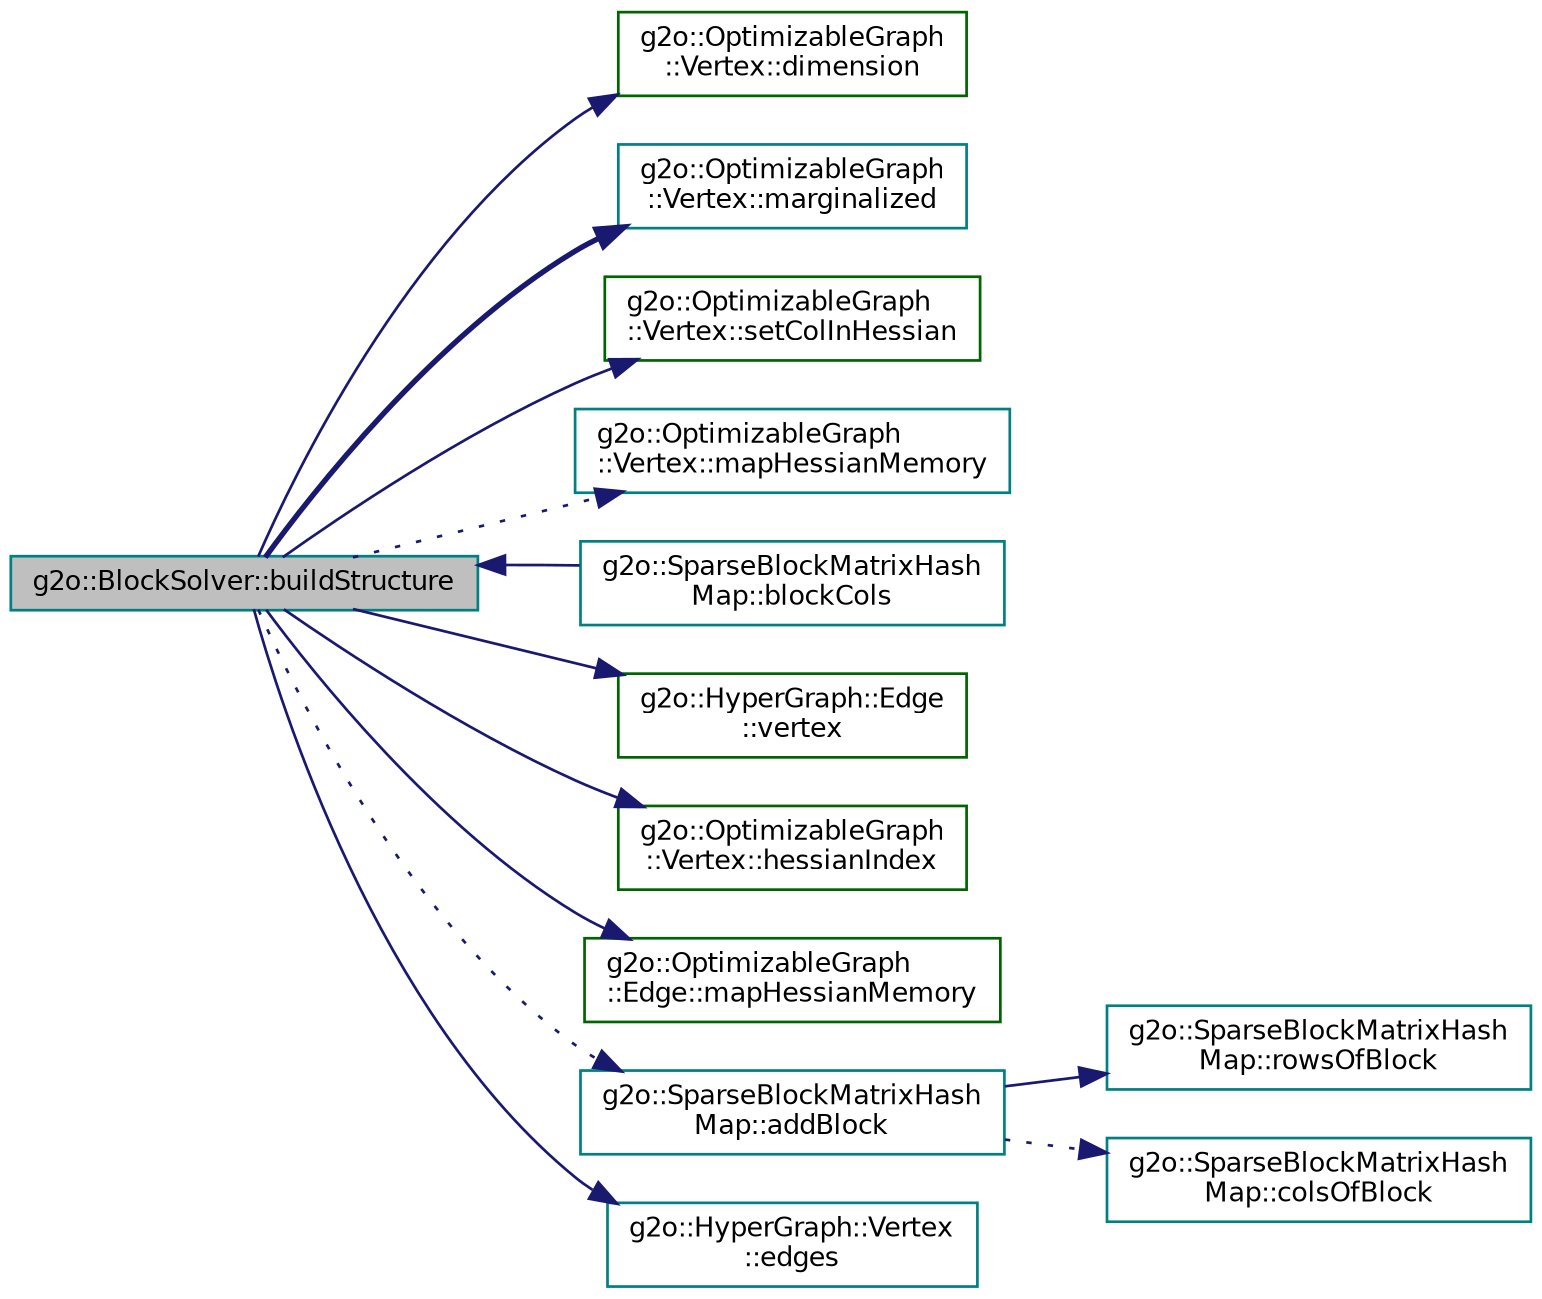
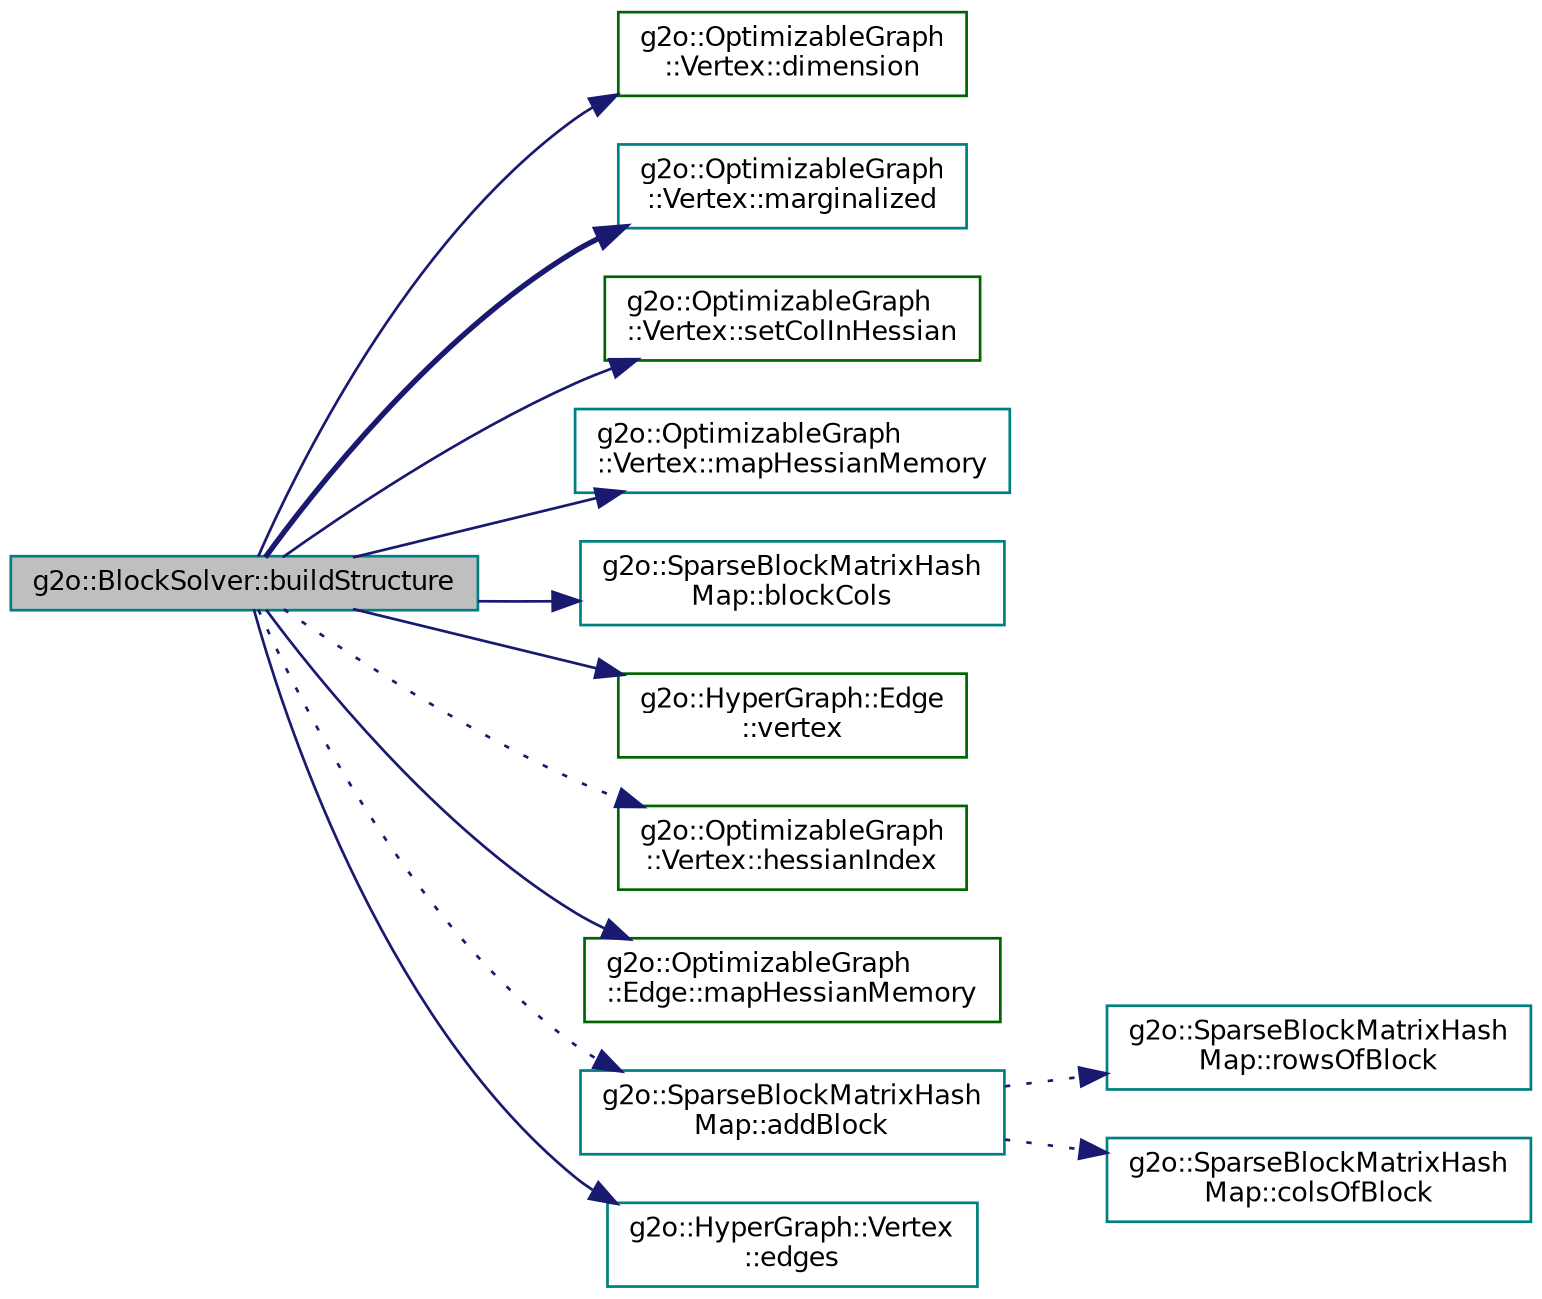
  digraph {
    rankdir=LR
    node [color=teal fillcolor=white fontname=Helvetica fontsize=10 shape=record style=filled]
    edge [color=midnightblue fontname=Helvetica fontsize=10 labelfontname=Helvetica labelfontsize=10 style=solid]
    n1 [fillcolor=grey75 fontcolor=black height=0.2 label="g2o::BlockSolver::buildStructure" width=0.4]
    n2 [color=darkgreen height=0.2 label="g2o::OptimizableGraph\l::Vertex::dimension" width=0.4]
    n3 [height=0.2 label="g2o::OptimizableGraph\l::Vertex::marginalized" width=0.4]
    n4 [color=darkgreen height=0.2 label="g2o::OptimizableGraph\l::Vertex::setColInHessian" width=0.4]
    n5 [height=0.2 label="g2o::OptimizableGraph\l::Vertex::mapHessianMemory" width=0.4]
    n6 [height=0.2 label="g2o::SparseBlockMatrixHash\lMap::blockCols" width=0.4]
    n7 [color=darkgreen height=0.2 label="g2o::HyperGraph::Edge\l::vertex" width=0.4]
    n8 [color=darkgreen height=0.2 label="g2o::OptimizableGraph\l::Vertex::hessianIndex" width=0.4]
    n9 [color=darkgreen height=0.2 label="g2o::OptimizableGraph\l::Edge::mapHessianMemory" width=0.4]
    n10 [height=0.2 label="g2o::SparseBlockMatrixHash\lMap::addBlock" width=0.4]
    n11 [height=0.2 label="g2o::HyperGraph::Vertex\l::edges" width=0.4]
    n12 [height=0.2 label="g2o::SparseBlockMatrixHash\lMap::rowsOfBlock" width=0.4]
    n13 [height=0.2 label="g2o::SparseBlockMatrixHash\lMap::colsOfBlock" width=0.4]
    n1 -> n2
    n1 -> n3 [style=bold]
    n1 -> n4
-   n1 -> n5 [style=dotted]
-   n6 -> n1
+   n1 -> n5
+   n1 -> n6
    n1 -> n7
-   n1 -> n8
+   n1 -> n8 [style=dotted]
    n1 -> n9
    n1 -> n10 [style=dotted]
    n1 -> n11
-   n10 -> n12
+   n10 -> n12 [style=dotted]
    n10 -> n13 [style=dotted]
  }
